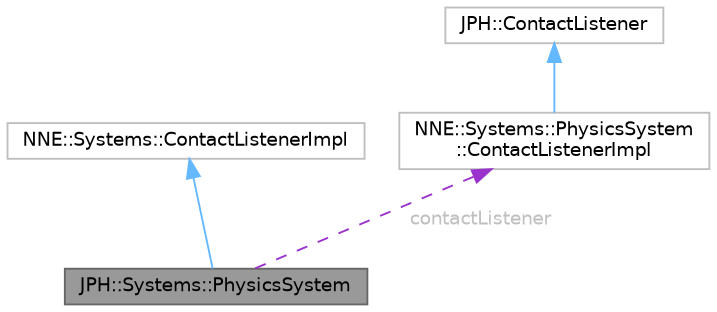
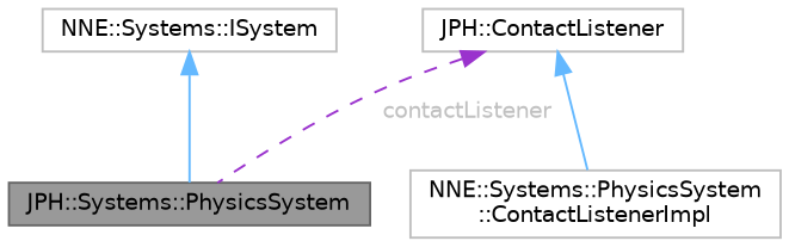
  digraph {
    node [color=grey75 fillcolor=white fontname=Helvetica fontsize=10 shape=box style=filled]
    edge [color=steelblue1 dir=back fontname=Helvetica fontsize=10 labelfontname=Helvetica labelfontsize=10 style=solid]
    n1 [color=gray40 fillcolor=grey60 fontcolor=black height=0.2 label="JPH::Systems::PhysicsSystem" width=0.4]
-   n2 [height=0.2 label="NNE::Systems::ContactListenerImpl" width=0.4]
+   n2 [height=0.2 label="NNE::Systems::ISystem" width=0.4]
    n3 [height=0.2 label="NNE::Systems::PhysicsSystem\l::ContactListenerImpl" width=0.4]
    n4 [height=0.2 label="JPH::ContactListener" width=0.4]
    n2 -> n1
-   n3 -> n1 [color=darkorchid3 fontcolor=grey label=<<TABLE CELLBORDER="0" BORDER="0"><TR><TD VALIGN="top" ALIGN="LEFT" CELLPADDING="1" CELLSPACING="0">contactListener</TD></TR> </TABLE>> style=dashed]
+   n4 -> n1 [color=darkorchid3 fontcolor=grey label=<<TABLE CELLBORDER="0" BORDER="0"><TR><TD VALIGN="top" ALIGN="LEFT" CELLPADDING="1" CELLSPACING="0">contactListener</TD></TR> </TABLE>> style=dashed]
    n4 -> n3
  }
